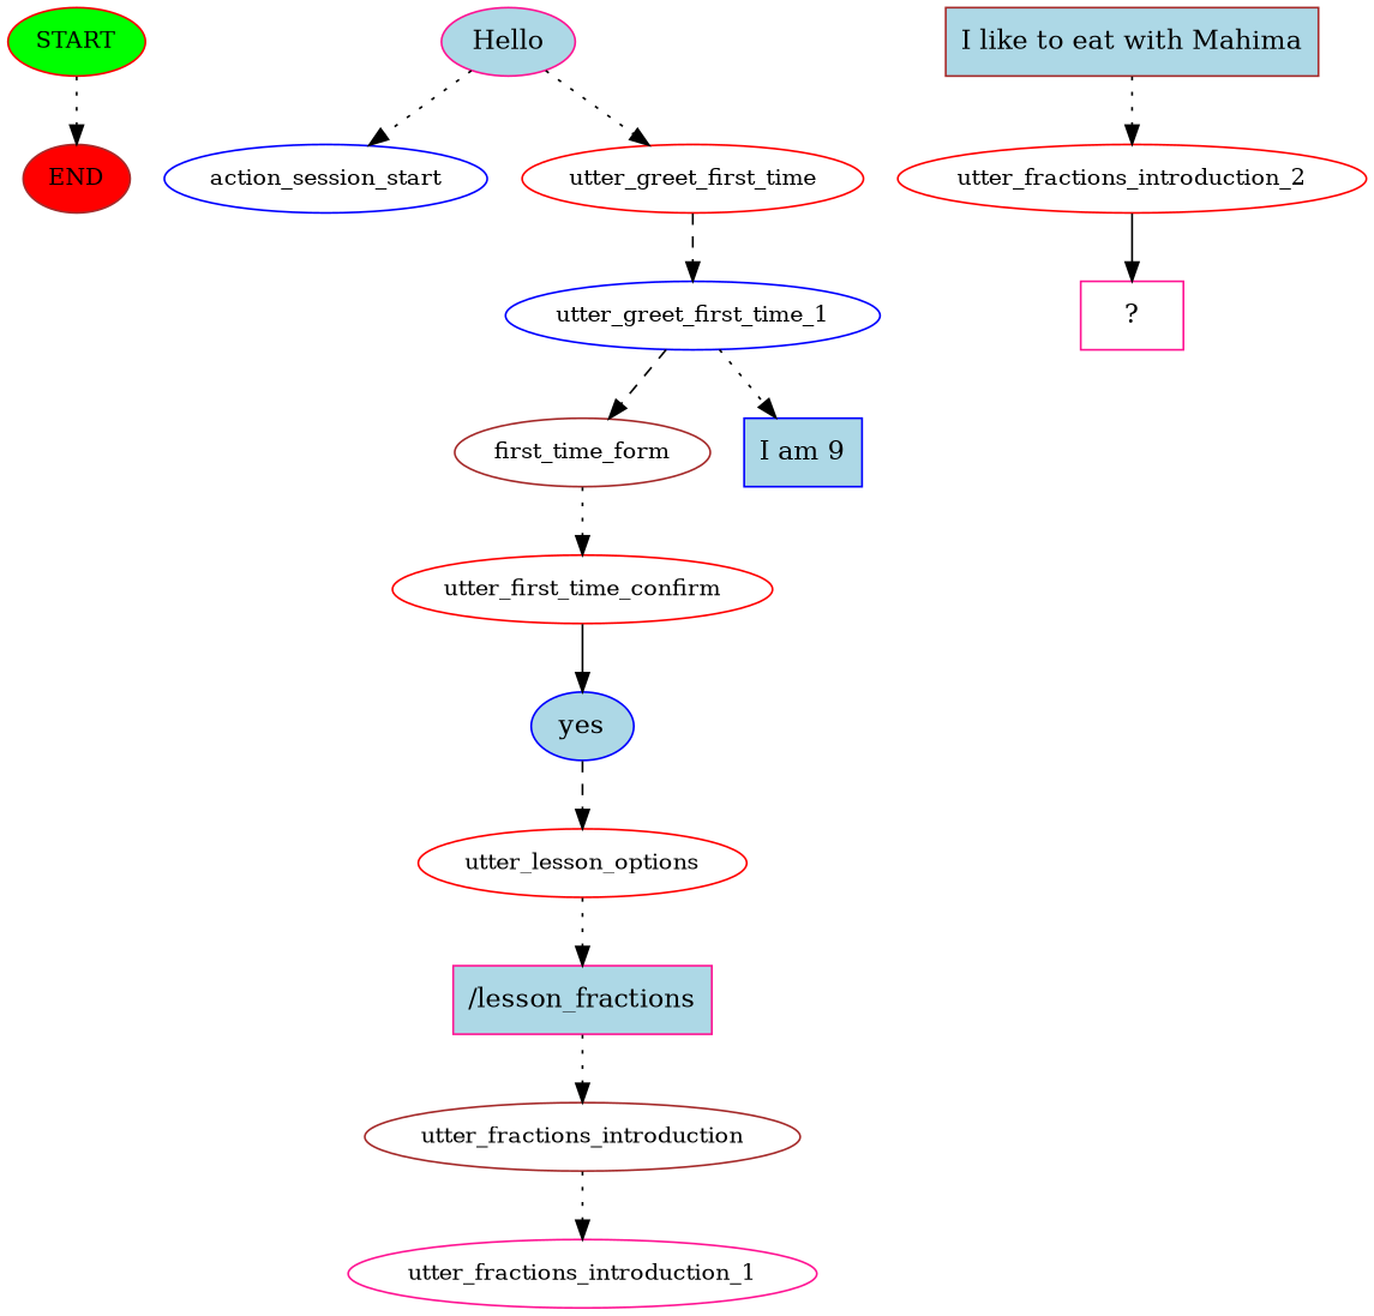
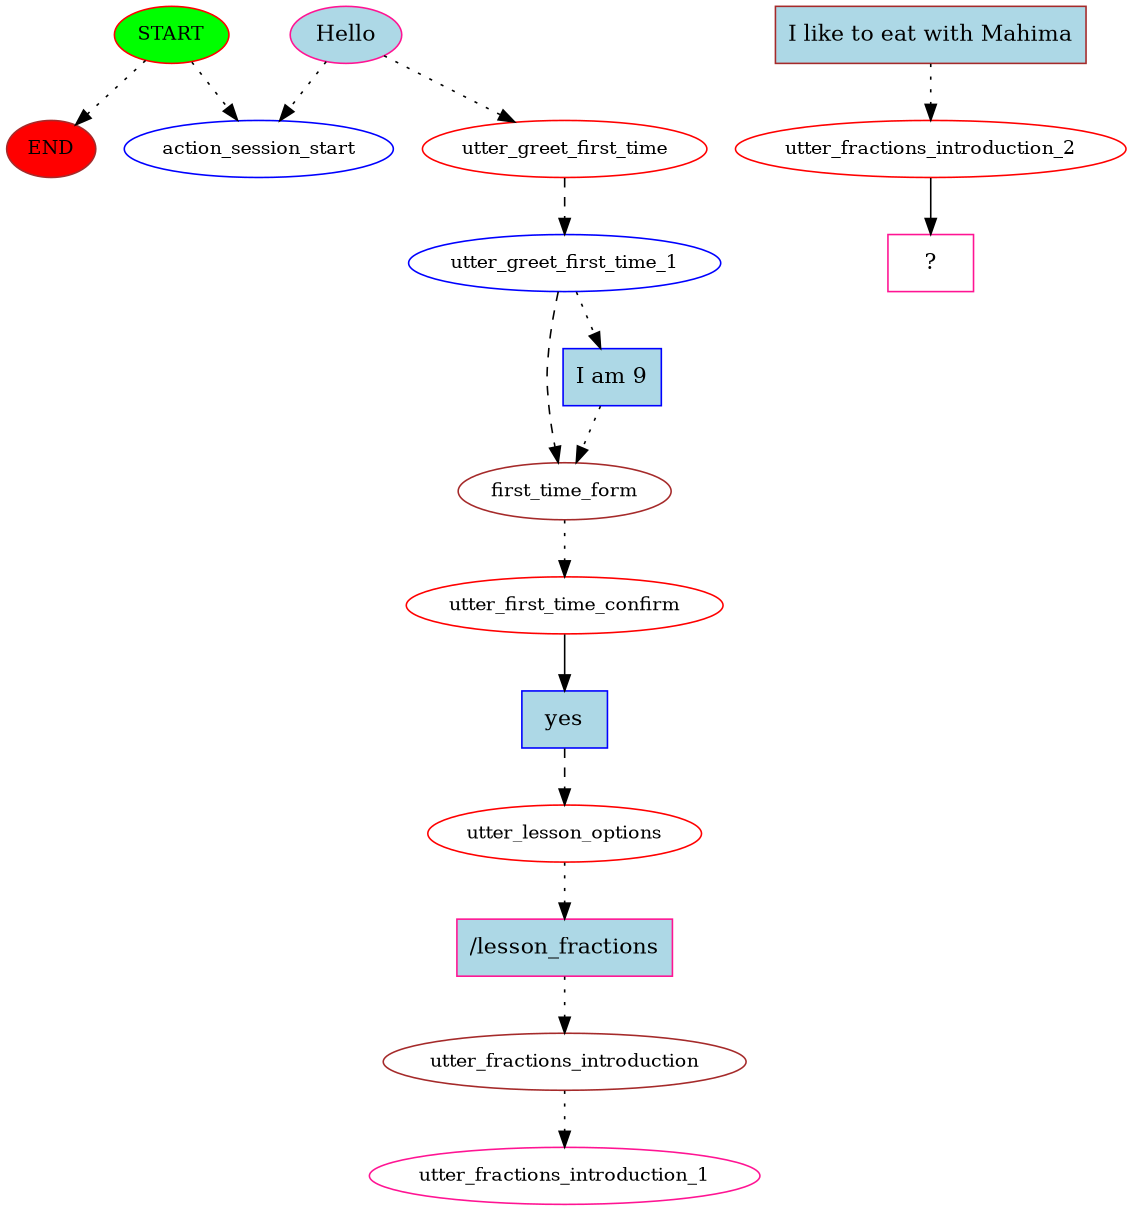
  digraph {
    node [color=red fontsize=12]
    edge [style=dotted]
    n1 [fillcolor=green label=START style=filled]
    n2 [color=brown fillcolor=red label=END style=filled]
    n3 [color=blue label=action_session_start]
    n4 [color=deeppink fillcolor=lightblue label=Hello shape=ellipse style=filled fontsize=""]
    n5 [label=utter_greet_first_time]
    n6 [color=blue label=utter_greet_first_time_1]
    n7 [color=brown label=first_time_form]
    n8 [color=blue fillcolor=lightblue label="I am 9" shape=rect style=filled fontsize=""]
    n9 [label=utter_first_time_confirm]
-   n10 [color=blue fillcolor=lightblue label=yes shape=ellipse style=filled fontsize=""]
+   n10 [color=blue fillcolor=lightblue label=yes shape=rect style=filled fontsize=""]
    n11 [label=utter_lesson_options]
    n12 [color=deeppink fillcolor=lightblue label="/lesson_fractions" shape=rect style=filled fontsize=""]
    n13 [color=brown label=utter_fractions_introduction]
    n14 [color=deeppink label=utter_fractions_introduction_1]
    n15 [color=brown fillcolor=lightblue label="I like to eat with Mahima" shape=rect style=filled fontsize=""]
    n16 [label=utter_fractions_introduction_2]
    n17 [color=deeppink label="  ?  " shape=rect fontsize=""]
    n1 -> n2
+   n1 -> n3
    n4 -> n3
    n4 -> n5
    n5 -> n6 [style=dashed]
    n6 -> n7 [style=dashed]
    n6 -> n8
    n7 -> n9
+   n8 -> n7
    n9 -> n10 [style=solid]
    n10 -> n11 [style=dashed]
    n11 -> n12
    n12 -> n13
    n13 -> n14
    n15 -> n16
    n16 -> n17 [style=solid]
  }
